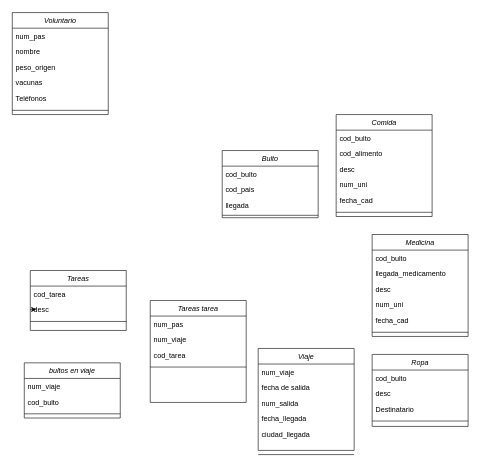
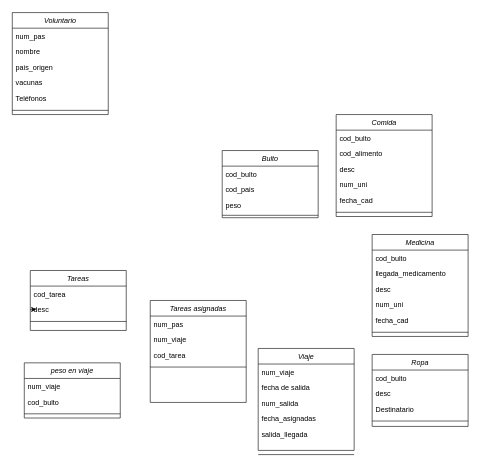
  <mxCell id="0" />
  <mxCell id="1" parent="0" />
  <mxCell id="2" value="Comida" style="swimlane;fontStyle=2;align=center;verticalAlign=top;childLayout=stackLayout;horizontal=1;startSize=26;horizontalStack=0;resizeParent=1;resizeLast=0;collapsible=1;marginBottom=0;rounded=0;shadow=0;strokeWidth=1;" vertex="1" parent="1"><mxGeometry x="560" y="190" width="160" height="170" as="geometry"><mxRectangle x="230" y="140" width="160" height="26" as="alternateBounds" /></mxGeometry></mxCell>
  <mxCell id="3" value="cod_bulto" style="text;align=left;verticalAlign=top;spacingLeft=4;spacingRight=4;overflow=hidden;rotatable=0;points=[[0,0.5],[1,0.5]];portConstraint=eastwest;" vertex="1" parent="2"><mxGeometry y="26" width="160" height="26" as="geometry" /></mxCell>
  <mxCell id="4" value="cod_alimento" style="text;align=left;verticalAlign=top;spacingLeft=4;spacingRight=4;overflow=hidden;rotatable=0;points=[[0,0.5],[1,0.5]];portConstraint=eastwest;rounded=0;shadow=0;html=0;" vertex="1" parent="2"><mxGeometry y="52" width="160" height="26" as="geometry" /></mxCell>
  <mxCell id="5" value="desc" style="text;align=left;verticalAlign=top;spacingLeft=4;spacingRight=4;overflow=hidden;rotatable=0;points=[[0,0.5],[1,0.5]];portConstraint=eastwest;rounded=0;shadow=0;html=0;" vertex="1" parent="2"><mxGeometry y="78" width="160" height="26" as="geometry" /></mxCell>
  <mxCell id="6" value="num_uni" style="text;align=left;verticalAlign=top;spacingLeft=4;spacingRight=4;overflow=hidden;rotatable=0;points=[[0,0.5],[1,0.5]];portConstraint=eastwest;rounded=0;shadow=0;html=0;" vertex="1" parent="2"><mxGeometry y="104" width="160" height="26" as="geometry" /></mxCell>
  <mxCell id="7" value="fecha_cad" style="text;align=left;verticalAlign=top;spacingLeft=4;spacingRight=4;overflow=hidden;rotatable=0;points=[[0,0.5],[1,0.5]];portConstraint=eastwest;rounded=0;shadow=0;html=0;" vertex="1" parent="2"><mxGeometry y="130" width="160" height="26" as="geometry" /></mxCell>
  <mxCell id="8" value="" style="line;html=1;strokeWidth=1;align=left;verticalAlign=middle;spacingTop=-1;spacingLeft=3;spacingRight=3;rotatable=0;labelPosition=right;points=[];portConstraint=eastwest;" vertex="1" parent="2"><mxGeometry y="156" width="160" height="14" as="geometry" /></mxCell>
  <mxCell id="9" value="Medicina" style="swimlane;fontStyle=2;align=center;verticalAlign=top;childLayout=stackLayout;horizontal=1;startSize=26;horizontalStack=0;resizeParent=1;resizeLast=0;collapsible=1;marginBottom=0;rounded=0;shadow=0;strokeWidth=1;" vertex="1" parent="1"><mxGeometry x="620" y="390" width="160" height="170" as="geometry"><mxRectangle x="230" y="140" width="160" height="26" as="alternateBounds" /></mxGeometry></mxCell>
  <mxCell id="10" value="cod_bulto" style="text;align=left;verticalAlign=top;spacingLeft=4;spacingRight=4;overflow=hidden;rotatable=0;points=[[0,0.5],[1,0.5]];portConstraint=eastwest;" vertex="1" parent="9"><mxGeometry y="26" width="160" height="26" as="geometry" /></mxCell>
  <mxCell id="11" value="llegada_medicamento" style="text;align=left;verticalAlign=top;spacingLeft=4;spacingRight=4;overflow=hidden;rotatable=0;points=[[0,0.5],[1,0.5]];portConstraint=eastwest;rounded=0;shadow=0;html=0;" vertex="1" parent="9"><mxGeometry y="52" width="160" height="26" as="geometry" /></mxCell>
  <mxCell id="12" value="desc" style="text;align=left;verticalAlign=top;spacingLeft=4;spacingRight=4;overflow=hidden;rotatable=0;points=[[0,0.5],[1,0.5]];portConstraint=eastwest;rounded=0;shadow=0;html=0;" vertex="1" parent="9"><mxGeometry y="78" width="160" height="26" as="geometry" /></mxCell>
  <mxCell id="13" value="num_uni" style="text;align=left;verticalAlign=top;spacingLeft=4;spacingRight=4;overflow=hidden;rotatable=0;points=[[0,0.5],[1,0.5]];portConstraint=eastwest;rounded=0;shadow=0;html=0;" vertex="1" parent="9"><mxGeometry y="104" width="160" height="26" as="geometry" /></mxCell>
  <mxCell id="14" value="fecha_cad" style="text;align=left;verticalAlign=top;spacingLeft=4;spacingRight=4;overflow=hidden;rotatable=0;points=[[0,0.5],[1,0.5]];portConstraint=eastwest;rounded=0;shadow=0;html=0;" vertex="1" parent="9"><mxGeometry y="130" width="160" height="26" as="geometry" /></mxCell>
  <mxCell id="15" value="" style="line;html=1;strokeWidth=1;align=left;verticalAlign=middle;spacingTop=-1;spacingLeft=3;spacingRight=3;rotatable=0;labelPosition=right;points=[];portConstraint=eastwest;" vertex="1" parent="9"><mxGeometry y="156" width="160" height="14" as="geometry" /></mxCell>
  <mxCell id="16" value="Ropa" style="swimlane;fontStyle=2;align=center;verticalAlign=top;childLayout=stackLayout;horizontal=1;startSize=26;horizontalStack=0;resizeParent=1;resizeLast=0;collapsible=1;marginBottom=0;rounded=0;shadow=0;strokeWidth=1;" vertex="1" parent="1"><mxGeometry x="620" y="590" width="160" height="120" as="geometry"><mxRectangle x="230" y="140" width="160" height="26" as="alternateBounds" /></mxGeometry></mxCell>
  <mxCell id="17" value="cod_bulto" style="text;align=left;verticalAlign=top;spacingLeft=4;spacingRight=4;overflow=hidden;rotatable=0;points=[[0,0.5],[1,0.5]];portConstraint=eastwest;" vertex="1" parent="16"><mxGeometry y="26" width="160" height="26" as="geometry" /></mxCell>
  <mxCell id="18" value="desc" style="text;align=left;verticalAlign=top;spacingLeft=4;spacingRight=4;overflow=hidden;rotatable=0;points=[[0,0.5],[1,0.5]];portConstraint=eastwest;rounded=0;shadow=0;html=0;" vertex="1" parent="16"><mxGeometry y="52" width="160" height="26" as="geometry" /></mxCell>
  <mxCell id="19" value="Destinatario" style="text;align=left;verticalAlign=top;spacingLeft=4;spacingRight=4;overflow=hidden;rotatable=0;points=[[0,0.5],[1,0.5]];portConstraint=eastwest;rounded=0;shadow=0;html=0;" vertex="1" parent="16"><mxGeometry y="78" width="160" height="26" as="geometry" /></mxCell>
  <mxCell id="20" value="" style="line;html=1;strokeWidth=1;align=left;verticalAlign=middle;spacingTop=-1;spacingLeft=3;spacingRight=3;rotatable=0;labelPosition=right;points=[];portConstraint=eastwest;" vertex="1" parent="16"><mxGeometry y="104" width="160" height="14" as="geometry" /></mxCell>
  <mxCell id="21" value="Viaje" style="swimlane;fontStyle=2;align=center;verticalAlign=top;childLayout=stackLayout;horizontal=1;startSize=26;horizontalStack=0;resizeParent=1;resizeLast=0;collapsible=1;marginBottom=0;rounded=0;shadow=0;strokeWidth=1;" vertex="1" parent="1"><mxGeometry x="430" y="580" width="160" height="170" as="geometry"><mxRectangle x="230" y="140" width="160" height="26" as="alternateBounds" /></mxGeometry></mxCell>
  <mxCell id="22" value="num_viaje" style="text;align=left;verticalAlign=top;spacingLeft=4;spacingRight=4;overflow=hidden;rotatable=0;points=[[0,0.5],[1,0.5]];portConstraint=eastwest;" vertex="1" parent="21"><mxGeometry y="26" width="160" height="26" as="geometry" /></mxCell>
  <mxCell id="23" value="fecha de salida" style="text;align=left;verticalAlign=top;spacingLeft=4;spacingRight=4;overflow=hidden;rotatable=0;points=[[0,0.5],[1,0.5]];portConstraint=eastwest;rounded=0;shadow=0;html=0;" vertex="1" parent="21"><mxGeometry y="52" width="160" height="26" as="geometry" /></mxCell>
  <mxCell id="24" value="num_salida" style="text;align=left;verticalAlign=top;spacingLeft=4;spacingRight=4;overflow=hidden;rotatable=0;points=[[0,0.5],[1,0.5]];portConstraint=eastwest;rounded=0;shadow=0;html=0;" vertex="1" parent="21"><mxGeometry y="78" width="160" height="26" as="geometry" /></mxCell>
- <mxCell id="25" value="fecha_llegada" style="text;align=left;verticalAlign=top;spacingLeft=4;spacingRight=4;overflow=hidden;rotatable=0;points=[[0,0.5],[1,0.5]];portConstraint=eastwest;rounded=0;shadow=0;html=0;" vertex="1" parent="21"><mxGeometry y="104" width="160" height="26" as="geometry" /></mxCell>
- <mxCell id="26" value="ciudad_llegada" style="text;align=left;verticalAlign=top;spacingLeft=4;spacingRight=4;overflow=hidden;rotatable=0;points=[[0,0.5],[1,0.5]];portConstraint=eastwest;rounded=0;shadow=0;html=0;" vertex="1" parent="21"><mxGeometry y="130" width="160" height="26" as="geometry" /></mxCell>
- <mxCell id="27" value="bultos en viaje" style="swimlane;fontStyle=2;align=center;verticalAlign=top;childLayout=stackLayout;horizontal=1;startSize=26;horizontalStack=0;resizeParent=1;resizeLast=0;collapsible=1;marginBottom=0;rounded=0;shadow=0;strokeWidth=1;" vertex="1" parent="1"><mxGeometry x="40" y="604" width="160" height="92" as="geometry"><mxRectangle x="230" y="140" width="160" height="26" as="alternateBounds" /></mxGeometry></mxCell>
+ <mxCell id="25" value="fecha_asignadas" style="text;align=left;verticalAlign=top;spacingLeft=4;spacingRight=4;overflow=hidden;rotatable=0;points=[[0,0.5],[1,0.5]];portConstraint=eastwest;rounded=0;shadow=0;html=0;" vertex="1" parent="21"><mxGeometry y="104" width="160" height="26" as="geometry" /></mxCell>
+ <mxCell id="26" value="salida_llegada" style="text;align=left;verticalAlign=top;spacingLeft=4;spacingRight=4;overflow=hidden;rotatable=0;points=[[0,0.5],[1,0.5]];portConstraint=eastwest;rounded=0;shadow=0;html=0;" vertex="1" parent="21"><mxGeometry y="130" width="160" height="26" as="geometry" /></mxCell>
+ <mxCell id="27" value="peso en viaje" style="swimlane;fontStyle=2;align=center;verticalAlign=top;childLayout=stackLayout;horizontal=1;startSize=26;horizontalStack=0;resizeParent=1;resizeLast=0;collapsible=1;marginBottom=0;rounded=0;shadow=0;strokeWidth=1;" vertex="1" parent="1"><mxGeometry x="40" y="604" width="160" height="92" as="geometry"><mxRectangle x="230" y="140" width="160" height="26" as="alternateBounds" /></mxGeometry></mxCell>
  <mxCell id="28" value="num_viaje" style="text;align=left;verticalAlign=top;spacingLeft=4;spacingRight=4;overflow=hidden;rotatable=0;points=[[0,0.5],[1,0.5]];portConstraint=eastwest;" vertex="1" parent="27"><mxGeometry y="26" width="160" height="26" as="geometry" /></mxCell>
  <mxCell id="29" value="cod_bulto" style="text;align=left;verticalAlign=top;spacingLeft=4;spacingRight=4;overflow=hidden;rotatable=0;points=[[0,0.5],[1,0.5]];portConstraint=eastwest;rounded=0;shadow=0;html=0;" vertex="1" parent="27"><mxGeometry y="52" width="160" height="26" as="geometry" /></mxCell>
  <mxCell id="30" value="" style="line;html=1;strokeWidth=1;align=left;verticalAlign=middle;spacingTop=-1;spacingLeft=3;spacingRight=3;rotatable=0;labelPosition=right;points=[];portConstraint=eastwest;" vertex="1" parent="27"><mxGeometry y="78" width="160" height="14" as="geometry" /></mxCell>
  <mxCell id="31" value="Voluntario" style="swimlane;fontStyle=2;align=center;verticalAlign=top;childLayout=stackLayout;horizontal=1;startSize=26;horizontalStack=0;resizeParent=1;resizeLast=0;collapsible=1;marginBottom=0;rounded=0;shadow=0;strokeWidth=1;" vertex="1" parent="1"><mxGeometry x="20" y="20" width="160" height="170" as="geometry"><mxRectangle x="230" y="140" width="160" height="26" as="alternateBounds" /></mxGeometry></mxCell>
  <mxCell id="32" value="num_pas" style="text;align=left;verticalAlign=top;spacingLeft=4;spacingRight=4;overflow=hidden;rotatable=0;points=[[0,0.5],[1,0.5]];portConstraint=eastwest;" vertex="1" parent="31"><mxGeometry y="26" width="160" height="26" as="geometry" /></mxCell>
  <mxCell id="33" value="nombre" style="text;align=left;verticalAlign=top;spacingLeft=4;spacingRight=4;overflow=hidden;rotatable=0;points=[[0,0.5],[1,0.5]];portConstraint=eastwest;rounded=0;shadow=0;html=0;" vertex="1" parent="31"><mxGeometry y="52" width="160" height="26" as="geometry" /></mxCell>
- <mxCell id="34" value="peso_origen" style="text;align=left;verticalAlign=top;spacingLeft=4;spacingRight=4;overflow=hidden;rotatable=0;points=[[0,0.5],[1,0.5]];portConstraint=eastwest;rounded=0;shadow=0;html=0;" vertex="1" parent="31"><mxGeometry y="78" width="160" height="26" as="geometry" /></mxCell>
+ <mxCell id="34" value="pais_origen" style="text;align=left;verticalAlign=top;spacingLeft=4;spacingRight=4;overflow=hidden;rotatable=0;points=[[0,0.5],[1,0.5]];portConstraint=eastwest;rounded=0;shadow=0;html=0;" vertex="1" parent="31"><mxGeometry y="78" width="160" height="26" as="geometry" /></mxCell>
  <mxCell id="35" value="vacunas" style="text;align=left;verticalAlign=top;spacingLeft=4;spacingRight=4;overflow=hidden;rotatable=0;points=[[0,0.5],[1,0.5]];portConstraint=eastwest;rounded=0;shadow=0;html=0;" vertex="1" parent="31"><mxGeometry y="104" width="160" height="26" as="geometry" /></mxCell>
  <mxCell id="36" value="Teléfonos" style="text;align=left;verticalAlign=top;spacingLeft=4;spacingRight=4;overflow=hidden;rotatable=0;points=[[0,0.5],[1,0.5]];portConstraint=eastwest;rounded=0;shadow=0;html=0;" vertex="1" parent="31"><mxGeometry y="130" width="160" height="26" as="geometry" /></mxCell>
  <mxCell id="37" value="" style="line;html=1;strokeWidth=1;align=left;verticalAlign=middle;spacingTop=-1;spacingLeft=3;spacingRight=3;rotatable=0;labelPosition=right;points=[];portConstraint=eastwest;" vertex="1" parent="31"><mxGeometry y="156" width="160" height="14" as="geometry" /></mxCell>
  <mxCell id="38" value="Tareas" style="swimlane;fontStyle=2;align=center;verticalAlign=top;childLayout=stackLayout;horizontal=1;startSize=26;horizontalStack=0;resizeParent=1;resizeLast=0;collapsible=1;marginBottom=0;rounded=0;shadow=0;strokeWidth=1;" vertex="1" parent="1"><mxGeometry x="50" y="450" width="160" height="100" as="geometry"><mxRectangle x="230" y="140" width="160" height="26" as="alternateBounds" /></mxGeometry></mxCell>
  <mxCell id="39" value="cod_tarea" style="text;align=left;verticalAlign=top;spacingLeft=4;spacingRight=4;overflow=hidden;rotatable=0;points=[[0,0.5],[1,0.5]];portConstraint=eastwest;rounded=0;shadow=0;html=0;" vertex="1" parent="38"><mxGeometry y="26" width="160" height="26" as="geometry" /></mxCell>
  <mxCell id="40" value="desc" style="text;align=left;verticalAlign=top;spacingLeft=4;spacingRight=4;overflow=hidden;rotatable=0;points=[[0,0.5],[1,0.5]];portConstraint=eastwest;rounded=0;shadow=0;html=0;" vertex="1" parent="38"><mxGeometry y="52" width="160" height="26" as="geometry" /></mxCell>
  <mxCell id="41" value="" style="line;html=1;strokeWidth=1;align=left;verticalAlign=middle;spacingTop=-1;spacingLeft=3;spacingRight=3;rotatable=0;labelPosition=right;points=[];portConstraint=eastwest;" vertex="1" parent="38"><mxGeometry y="78" width="160" height="14" as="geometry" /></mxCell>
  <mxCell id="42" style="edgeStyle=orthogonalEdgeStyle;rounded=0;orthogonalLoop=1;jettySize=auto;html=1;exitX=0;exitY=0.5;exitDx=0;exitDy=0;entryX=0.063;entryY=0.5;entryDx=0;entryDy=0;entryPerimeter=0;" edge="1" parent="38" source="40" target="40"><mxGeometry relative="1" as="geometry" /></mxCell>
- <mxCell id="43" value="Tareas tarea" style="swimlane;fontStyle=2;align=center;verticalAlign=top;childLayout=stackLayout;horizontal=1;startSize=26;horizontalStack=0;resizeParent=1;resizeLast=0;collapsible=1;marginBottom=0;rounded=0;shadow=0;strokeWidth=1;" vertex="1" parent="1"><mxGeometry x="250" y="500" width="160" height="170" as="geometry"><mxRectangle x="230" y="140" width="160" height="26" as="alternateBounds" /></mxGeometry></mxCell>
+ <mxCell id="43" value="Tareas asignadas" style="swimlane;fontStyle=2;align=center;verticalAlign=top;childLayout=stackLayout;horizontal=1;startSize=26;horizontalStack=0;resizeParent=1;resizeLast=0;collapsible=1;marginBottom=0;rounded=0;shadow=0;strokeWidth=1;" vertex="1" parent="1"><mxGeometry x="250" y="500" width="160" height="170" as="geometry"><mxRectangle x="230" y="140" width="160" height="26" as="alternateBounds" /></mxGeometry></mxCell>
  <mxCell id="44" value="num_pas" style="text;align=left;verticalAlign=top;spacingLeft=4;spacingRight=4;overflow=hidden;rotatable=0;points=[[0,0.5],[1,0.5]];portConstraint=eastwest;" vertex="1" parent="43"><mxGeometry y="26" width="160" height="26" as="geometry" /></mxCell>
  <mxCell id="45" value="num_viaje" style="text;align=left;verticalAlign=top;spacingLeft=4;spacingRight=4;overflow=hidden;rotatable=0;points=[[0,0.5],[1,0.5]];portConstraint=eastwest;rounded=0;shadow=0;html=0;" vertex="1" parent="43"><mxGeometry y="52" width="160" height="26" as="geometry" /></mxCell>
  <mxCell id="46" value="cod_tarea" style="text;align=left;verticalAlign=top;spacingLeft=4;spacingRight=4;overflow=hidden;rotatable=0;points=[[0,0.5],[1,0.5]];portConstraint=eastwest;rounded=0;shadow=0;html=0;" vertex="1" parent="43"><mxGeometry y="78" width="160" height="26" as="geometry" /></mxCell>
  <mxCell id="47" value="" style="line;html=1;strokeWidth=1;align=left;verticalAlign=middle;spacingTop=-1;spacingLeft=3;spacingRight=3;rotatable=0;labelPosition=right;points=[];portConstraint=eastwest;" vertex="1" parent="43"><mxGeometry y="104" width="160" height="14" as="geometry" /></mxCell>
  <mxCell id="48" value="Bulto" style="swimlane;fontStyle=2;align=center;verticalAlign=top;childLayout=stackLayout;horizontal=1;startSize=26;horizontalStack=0;resizeParent=1;resizeLast=0;collapsible=1;marginBottom=0;rounded=0;shadow=0;strokeWidth=1;" vertex="1" parent="1"><mxGeometry x="370" y="250" width="160" height="112" as="geometry"><mxRectangle x="230" y="140" width="160" height="26" as="alternateBounds" /></mxGeometry></mxCell>
  <mxCell id="49" value="cod_bulto" style="text;align=left;verticalAlign=top;spacingLeft=4;spacingRight=4;overflow=hidden;rotatable=0;points=[[0,0.5],[1,0.5]];portConstraint=eastwest;" vertex="1" parent="48"><mxGeometry y="26" width="160" height="26" as="geometry" /></mxCell>
  <mxCell id="50" value="cod_pais" style="text;align=left;verticalAlign=top;spacingLeft=4;spacingRight=4;overflow=hidden;rotatable=0;points=[[0,0.5],[1,0.5]];portConstraint=eastwest;rounded=0;shadow=0;html=0;" vertex="1" parent="48"><mxGeometry y="52" width="160" height="26" as="geometry" /></mxCell>
- <mxCell id="51" value="llegada&#10;" style="text;align=left;verticalAlign=top;spacingLeft=4;spacingRight=4;overflow=hidden;rotatable=0;points=[[0,0.5],[1,0.5]];portConstraint=eastwest;rounded=0;shadow=0;html=0;" vertex="1" parent="48"><mxGeometry y="78" width="160" height="26" as="geometry" /></mxCell>
+ <mxCell id="51" value="peso&#10;" style="text;align=left;verticalAlign=top;spacingLeft=4;spacingRight=4;overflow=hidden;rotatable=0;points=[[0,0.5],[1,0.5]];portConstraint=eastwest;rounded=0;shadow=0;html=0;" vertex="1" parent="48"><mxGeometry y="78" width="160" height="26" as="geometry" /></mxCell>
  <mxCell id="52" value="" style="line;html=1;strokeWidth=1;align=left;verticalAlign=middle;spacingTop=-1;spacingLeft=3;spacingRight=3;rotatable=0;labelPosition=right;points=[];portConstraint=eastwest;" vertex="1" parent="48"><mxGeometry y="104" width="160" height="8" as="geometry" /></mxCell>
  <mxCell id="53" value="" style="line;html=1;strokeWidth=1;align=left;verticalAlign=middle;spacingTop=-1;spacingLeft=3;spacingRight=3;rotatable=0;labelPosition=right;points=[];portConstraint=eastwest;" vertex="1" parent="1"><mxGeometry x="430" y="750" width="160" height="14" as="geometry" /></mxCell>
